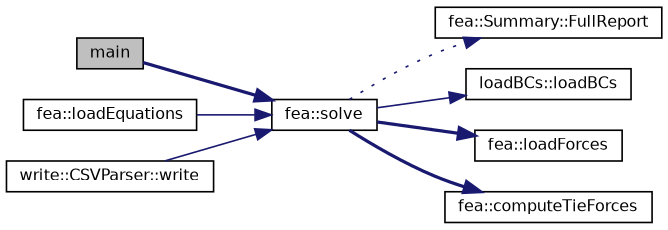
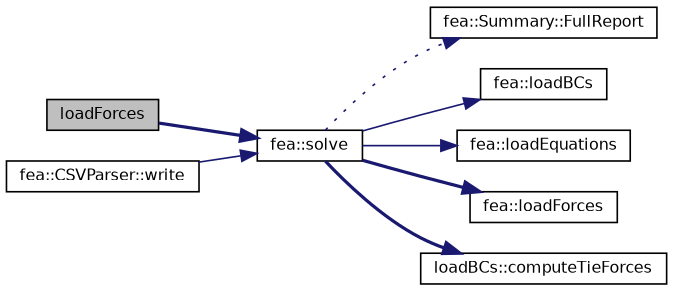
  digraph {
    rankdir=LR
    node [color=black fillcolor=white fontname=Helvetica fontsize=10 shape=record style=filled]
    edge [color=midnightblue fontname=Helvetica fontsize=10 labelfontname=Helvetica labelfontsize=10 style=bold]
-   n1 [fillcolor=grey75 fontcolor=black height=0.2 label=main width=0.4]
+   n1 [fillcolor=grey75 fontcolor=black height=0.2 label=loadForces width=0.4]
    n2 [height=0.2 label="fea::solve" width=0.4]
    n3 [height=0.2 label="fea::Summary::FullReport" width=0.4]
-   n4 [height=0.2 label="loadBCs::loadBCs" width=0.4]
+   n4 [height=0.2 label="fea::loadBCs" width=0.4]
    n5 [height=0.2 label="fea::loadEquations" width=0.4]
    n6 [height=0.2 label="fea::loadForces" width=0.4]
-   n7 [height=0.2 label="fea::computeTieForces" width=0.4]
-   n8 [height=0.2 label="write::CSVParser::write" width=0.4]
+   n7 [height=0.2 label="loadBCs::computeTieForces" width=0.4]
+   n8 [height=0.2 label="fea::CSVParser::write" width=0.4]
    n1 -> n2
    n2 -> n3 [style=dotted]
    n2 -> n4 [style=solid]
-   n5 -> n2 [style=solid]
+   n2 -> n5 [style=solid]
    n2 -> n6
    n2 -> n7
    n8 -> n2 [style=solid]
  }
